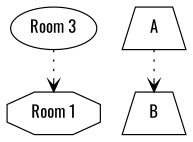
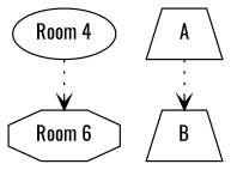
  digraph {
    fontname=Oswald
    splines=FALSE
    node [fontname=Oswald shape=trapezium]
    edge [arrowhead=vee fontname=Oswald style=dotted]
-   "Room 3" [shape=ellipse]
-   "Room 1" [shape=octagon]
+   "Room 3" [shape=ellipse label="Room 4"]
+   "Room 1" [shape=octagon label="Room 6"]
    A
    B
    "Room 3" -> "Room 1"
    A -> B
  }
